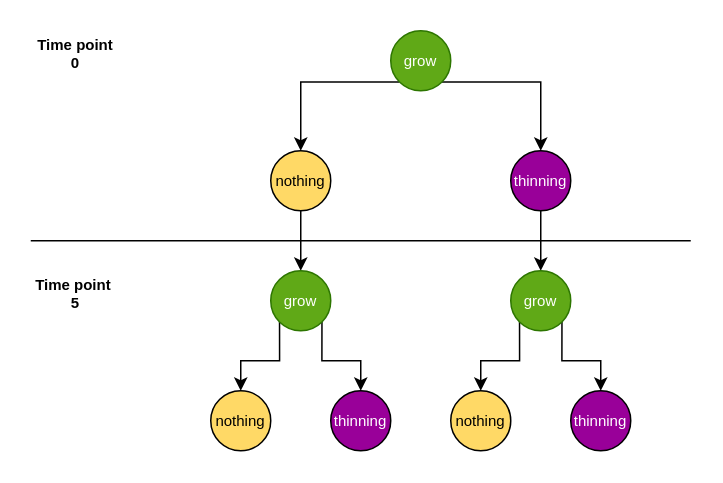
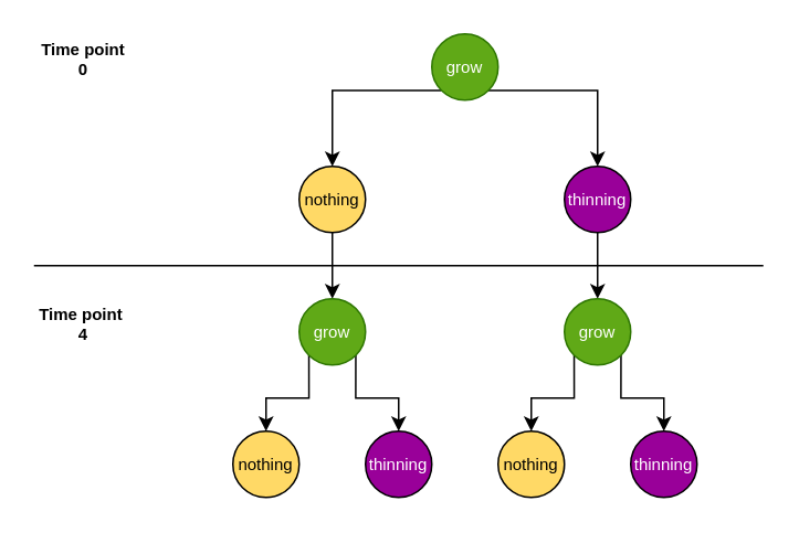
  <mxCell id="0" />
  <mxCell id="1" parent="0" />
  <mxCell id="2" style="edgeStyle=orthogonalEdgeStyle;rounded=0;orthogonalLoop=1;jettySize=auto;html=1;exitX=0;exitY=1;exitDx=0;exitDy=0;fontSize=10;" parent="1" source="4" target="8" edge="1"><mxGeometry relative="1" as="geometry" /></mxCell>
  <mxCell id="3" style="edgeStyle=orthogonalEdgeStyle;rounded=0;orthogonalLoop=1;jettySize=auto;html=1;exitX=1;exitY=1;exitDx=0;exitDy=0;fontSize=10;" parent="1" source="4" target="6" edge="1"><mxGeometry relative="1" as="geometry" /></mxCell>
  <mxCell id="4" value="grow" style="ellipse;whiteSpace=wrap;html=1;aspect=fixed;fontSize=10;fillColor=#60a917;fontColor=#ffffff;strokeColor=#2D7600;" parent="1" vertex="1"><mxGeometry x="260" y="20" width="40" height="40" as="geometry" /></mxCell>
  <mxCell id="5" style="edgeStyle=orthogonalEdgeStyle;rounded=0;orthogonalLoop=1;jettySize=auto;html=1;exitX=0.5;exitY=1;exitDx=0;exitDy=0;fontSize=10;" parent="1" source="6" target="11" edge="1"><mxGeometry relative="1" as="geometry" /></mxCell>
  <mxCell id="6" value="&lt;font color=&quot;#ffffff&quot;&gt;thinning&lt;/font&gt;" style="ellipse;whiteSpace=wrap;html=1;aspect=fixed;fontSize=10;fillColor=#990099;" parent="1" vertex="1"><mxGeometry x="340" y="100" width="40" height="40" as="geometry" /></mxCell>
  <mxCell id="7" style="edgeStyle=orthogonalEdgeStyle;rounded=0;orthogonalLoop=1;jettySize=auto;html=1;exitX=0.5;exitY=1;exitDx=0;exitDy=0;fontSize=10;" parent="1" source="8" target="14" edge="1"><mxGeometry relative="1" as="geometry" /></mxCell>
  <mxCell id="8" value="&lt;font color=&quot;#000000&quot;&gt;nothing&lt;/font&gt;" style="ellipse;whiteSpace=wrap;html=1;aspect=fixed;fontSize=10;fillColor=#FFD966;" parent="1" vertex="1"><mxGeometry x="180" y="100" width="40" height="40" as="geometry" /></mxCell>
  <mxCell id="9" style="edgeStyle=orthogonalEdgeStyle;rounded=0;orthogonalLoop=1;jettySize=auto;html=1;exitX=0;exitY=1;exitDx=0;exitDy=0;fontSize=10;" parent="1" source="11" target="16" edge="1"><mxGeometry relative="1" as="geometry" /></mxCell>
  <mxCell id="10" style="edgeStyle=orthogonalEdgeStyle;rounded=0;orthogonalLoop=1;jettySize=auto;html=1;exitX=1;exitY=1;exitDx=0;exitDy=0;fontSize=10;" parent="1" source="11" target="15" edge="1"><mxGeometry relative="1" as="geometry" /></mxCell>
  <mxCell id="11" value="grow" style="ellipse;whiteSpace=wrap;html=1;aspect=fixed;fontSize=10;fillColor=#60a917;fontColor=#ffffff;strokeColor=#2D7600;" parent="1" vertex="1"><mxGeometry x="340" y="180" width="40" height="40" as="geometry" /></mxCell>
  <mxCell id="12" style="edgeStyle=orthogonalEdgeStyle;rounded=0;orthogonalLoop=1;jettySize=auto;html=1;exitX=0;exitY=1;exitDx=0;exitDy=0;fontSize=10;" parent="1" source="14" target="18" edge="1"><mxGeometry relative="1" as="geometry" /></mxCell>
  <mxCell id="13" style="edgeStyle=orthogonalEdgeStyle;rounded=0;orthogonalLoop=1;jettySize=auto;html=1;exitX=1;exitY=1;exitDx=0;exitDy=0;fontSize=10;" parent="1" source="14" target="17" edge="1"><mxGeometry relative="1" as="geometry" /></mxCell>
  <mxCell id="14" value="grow" style="ellipse;whiteSpace=wrap;html=1;aspect=fixed;fontSize=10;fillColor=#60a917;fontColor=#ffffff;strokeColor=#2D7600;" parent="1" vertex="1"><mxGeometry x="180" y="180" width="40" height="40" as="geometry" /></mxCell>
  <mxCell id="15" value="&lt;font color=&quot;#ffffff&quot;&gt;thinning&lt;/font&gt;" style="ellipse;whiteSpace=wrap;html=1;aspect=fixed;fontSize=10;fillColor=#990099;" parent="1" vertex="1"><mxGeometry x="380" y="260" width="40" height="40" as="geometry" /></mxCell>
  <mxCell id="16" value="&lt;font color=&quot;#000000&quot;&gt;nothing&lt;/font&gt;" style="ellipse;whiteSpace=wrap;html=1;aspect=fixed;fontSize=10;fillColor=#FFD966;" parent="1" vertex="1"><mxGeometry x="300" y="260" width="40" height="40" as="geometry" /></mxCell>
  <mxCell id="17" value="&lt;font color=&quot;#ffffff&quot;&gt;thinning&lt;/font&gt;" style="ellipse;whiteSpace=wrap;html=1;aspect=fixed;fontSize=10;fillColor=#990099;" parent="1" vertex="1"><mxGeometry x="220" y="260" width="40" height="40" as="geometry" /></mxCell>
  <mxCell id="18" value="&lt;font color=&quot;#000000&quot;&gt;nothing&lt;/font&gt;" style="ellipse;whiteSpace=wrap;html=1;aspect=fixed;fontSize=10;fillColor=#FFD966;" parent="1" vertex="1"><mxGeometry x="140" y="260" width="40" height="40" as="geometry" /></mxCell>
  <mxCell id="19" value="" style="endArrow=none;html=1;rounded=0;fontSize=10;" parent="1" edge="1"><mxGeometry width="50" height="50" relative="1" as="geometry"><mxPoint x="20" y="160" as="sourcePoint" /><mxPoint x="460" y="160" as="targetPoint" /></mxGeometry></mxCell>
  <mxCell id="20" value="Time point&lt;br&gt;0" style="text;html=1;strokeColor=none;fillColor=none;align=center;verticalAlign=middle;whiteSpace=wrap;rounded=0;fontSize=10;fontStyle=1" parent="1" vertex="1"><mxGeometry x="20" y="20" width="60" height="30" as="geometry" /></mxCell>
- <mxCell id="21" value="Time point&amp;nbsp;&lt;br&gt;5" style="text;html=1;strokeColor=none;fillColor=none;align=center;verticalAlign=middle;whiteSpace=wrap;rounded=0;fontSize=10;fontStyle=1" parent="1" vertex="1"><mxGeometry x="20" y="180" width="60" height="30" as="geometry" /></mxCell>
+ <mxCell id="21" value="Time point&amp;nbsp;&lt;br&gt;4" style="text;html=1;strokeColor=none;fillColor=none;align=center;verticalAlign=middle;whiteSpace=wrap;rounded=0;fontSize=10;fontStyle=1" parent="1" vertex="1"><mxGeometry x="20" y="180" width="60" height="30" as="geometry" /></mxCell>
